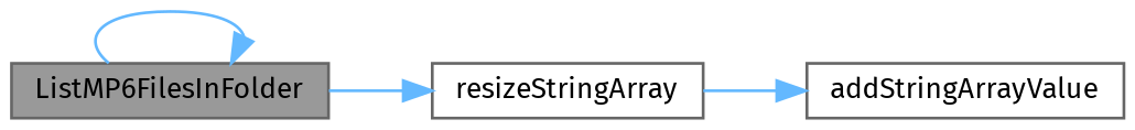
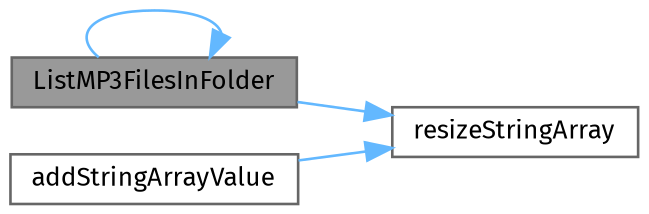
  digraph {
    fontname="Fira Sans"
    rankdir=LR
    node [color=grey40 fillcolor=white fontname="Fira Sans" fontsize=10 shape=box style=filled]
    edge [color=steelblue1 fontname="Fira Sans" fontsize=10 labelfontname=Helvetica labelfontsize=10 style=solid]
-   n1 [color=gray40 fillcolor=grey60 fontcolor=black height=0.2 label=ListMP6FilesInFolder width=0.4]
+   n1 [color=gray40 fillcolor=grey60 fontcolor=black height=0.2 label=ListMP3FilesInFolder width=0.4]
    n2 [height=0.2 label=resizeStringArray width=0.4]
    n3 [height=0.2 label=addStringArrayValue width=0.4]
    n1 -> n1
    n1 -> n2
-   n2 -> n3
+   n3 -> n2
  }
